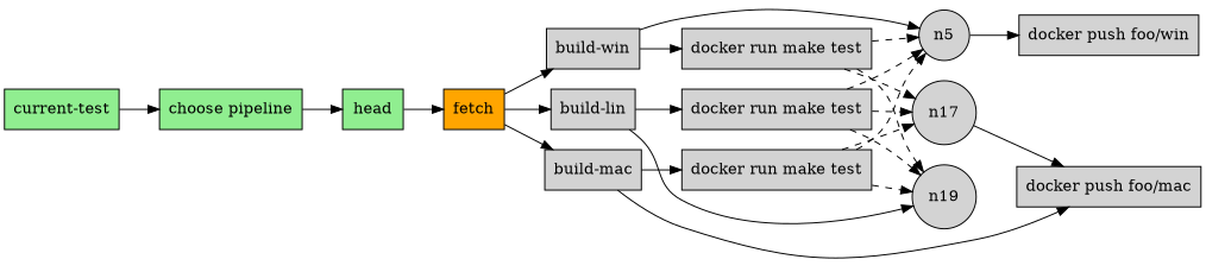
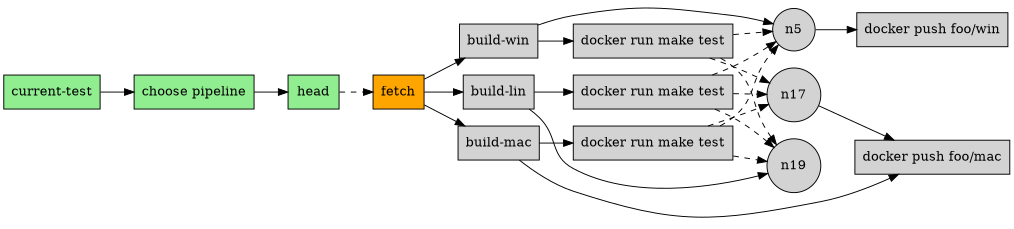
  digraph {
    rankdir=LR
    node [fillcolor="#d3d3d3" shape=box style=filled]
    n2 [fillcolor="#90ee90" label="current-test"]
    n1 [fillcolor="#90ee90" label="choose pipeline"]
    n11 [fillcolor="#90ee90" label=head]
    n10 [fillcolor="#ffa500" label=fetch]
    n9 [label="build-win"]
    n13 [label="build-mac"]
    n15 [label="build-lin"]
    n8 [label="docker run make test"]
    n5 [shape=circle]
    n12 [label="docker run make test"]
    n16 [label="docker push foo/mac"]
    n19 [shape=circle]
    n14 [label="docker run make test"]
    n17 [shape=circle]
    n4 [label="docker push foo/win"]
    n2 -> n1
    n1 -> n11
-   n11 -> n10
+   n11 -> n10 [style=dashed]
    n10 -> n9
    n10 -> n13
    n10 -> n15
    n9 -> n8
    n9 -> n5
    n13 -> n12
    n13 -> n16
    n15 -> n19
    n15 -> n14
    n8 -> n5 [style=dashed]
    n8 -> n19 [style=dashed]
    n8 -> n17 [style=dashed]
    n5 -> n4
    n12 -> n5 [style=dashed]
    n12 -> n19 [style=dashed]
    n12 -> n17 [style=dashed]
    n14 -> n5 [style=dashed]
    n14 -> n19 [style=dashed]
    n14 -> n17 [style=dashed]
    n17 -> n16
  }
